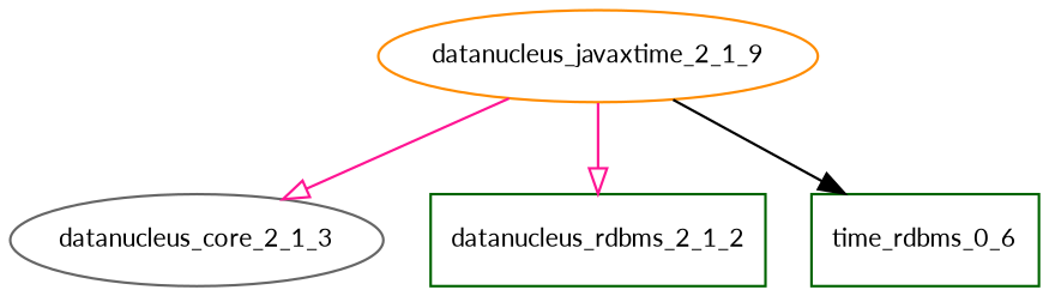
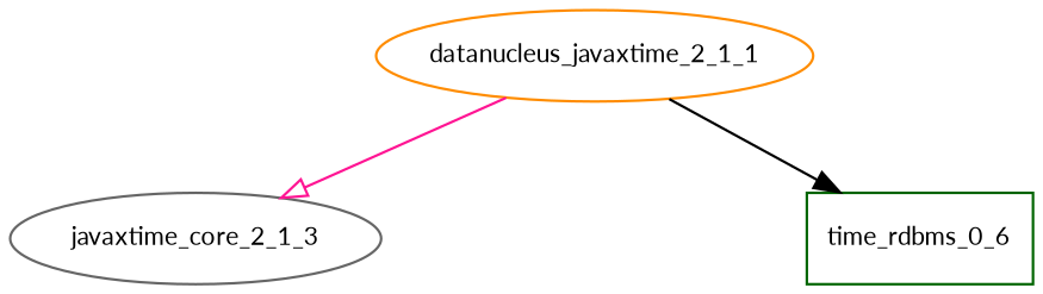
  digraph {
    fontname=Lato
    node [color=darkgreen fontname=Lato fontsize=10.0 shape=ellipse]
    edge [arrowhead=onormal color=deeppink fontname=Lato]
-   datanucleus_javaxtime_2_1_1 [color=darkorange label=datanucleus_javaxtime_2_1_9]
-   datanucleus_core_2_1_3 [color=gray40]
-   datanucleus_rdbms_2_1_2 [shape=box]
+   datanucleus_javaxtime_2_1_1 [color=darkorange]
+   datanucleus_core_2_1_3 [color=gray40 label=javaxtime_core_2_1_3]
    n4 [label=time_rdbms_0_6 shape=box]
    datanucleus_javaxtime_2_1_1 -> datanucleus_core_2_1_3
-   datanucleus_javaxtime_2_1_1 -> datanucleus_rdbms_2_1_2
    datanucleus_javaxtime_2_1_1 -> n4 [arrowhead=normal color=black]
  }
